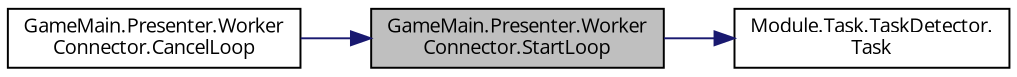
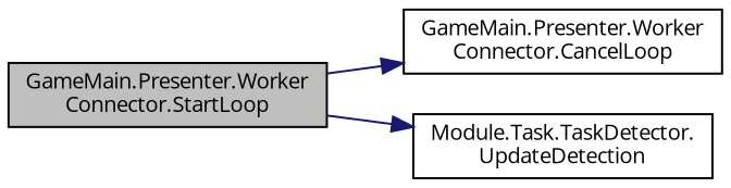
  digraph {
    fontname="Open Sans"
    rankdir=LR
    node [color=black fillcolor=white fontname="Open Sans" fontsize=10 shape=record style=filled]
    edge [color=midnightblue fontname="Open Sans" fontsize=10 labelfontname=Helvetica labelfontsize=10 style=solid]
    n1 [fillcolor=grey75 fontcolor=black height=0.2 label="GameMain.Presenter.Worker\lConnector.StartLoop" width=0.4]
    n2 [height=0.2 label="GameMain.Presenter.Worker\lConnector.CancelLoop" width=0.4]
-   n3 [height=0.2 label="Module.Task.TaskDetector.\lTask" width=0.4]
-   n2 -> n1
+   n3 [height=0.2 label="Module.Task.TaskDetector.\lUpdateDetection" width=0.4]
+   n1 -> n2
    n1 -> n3
  }
